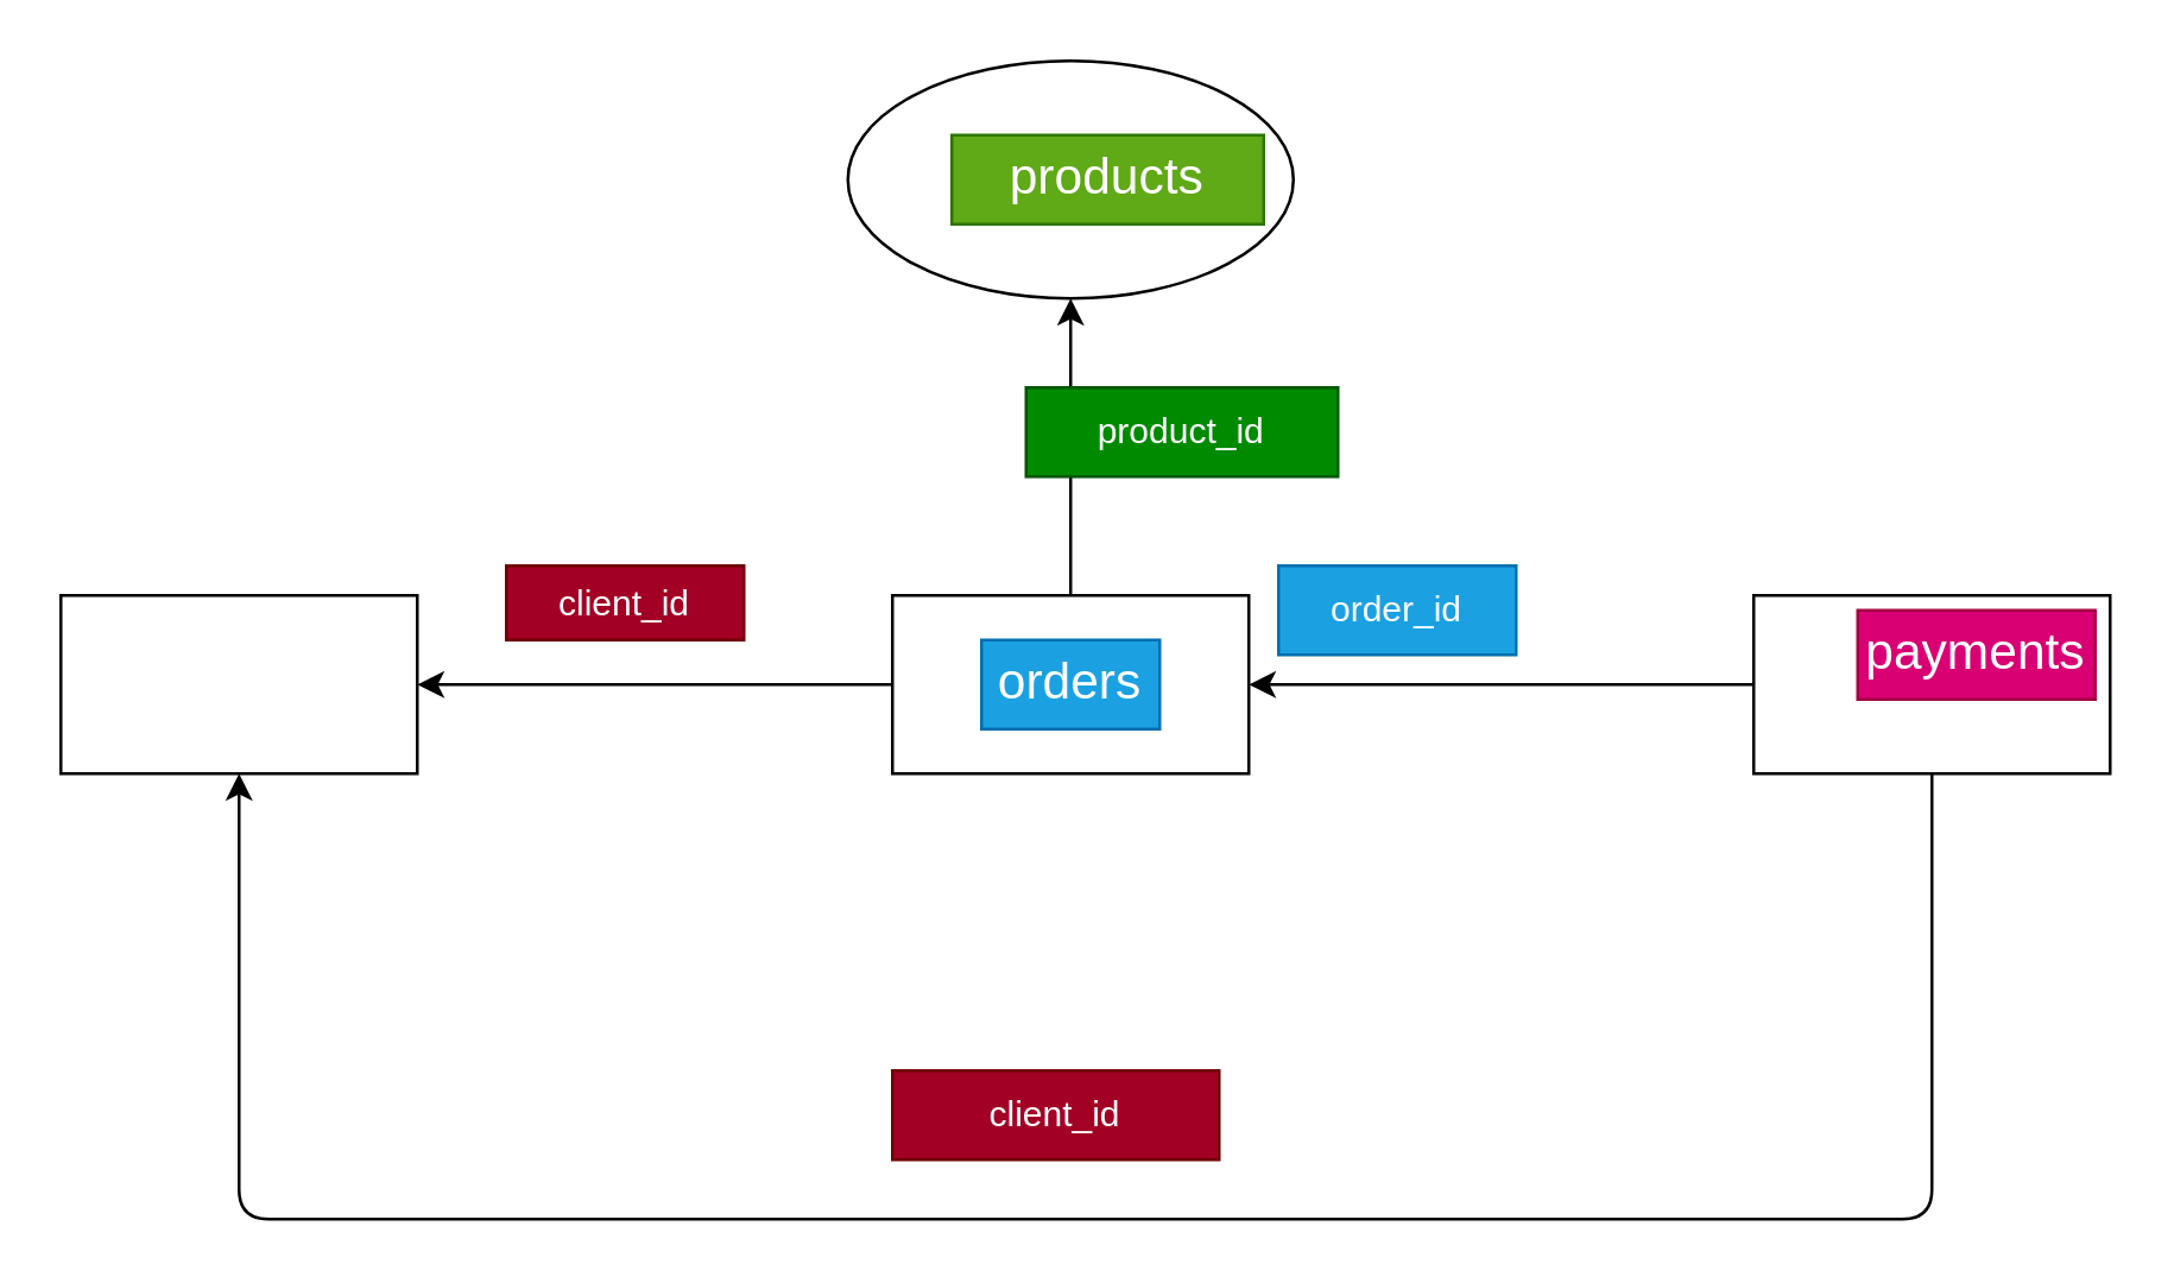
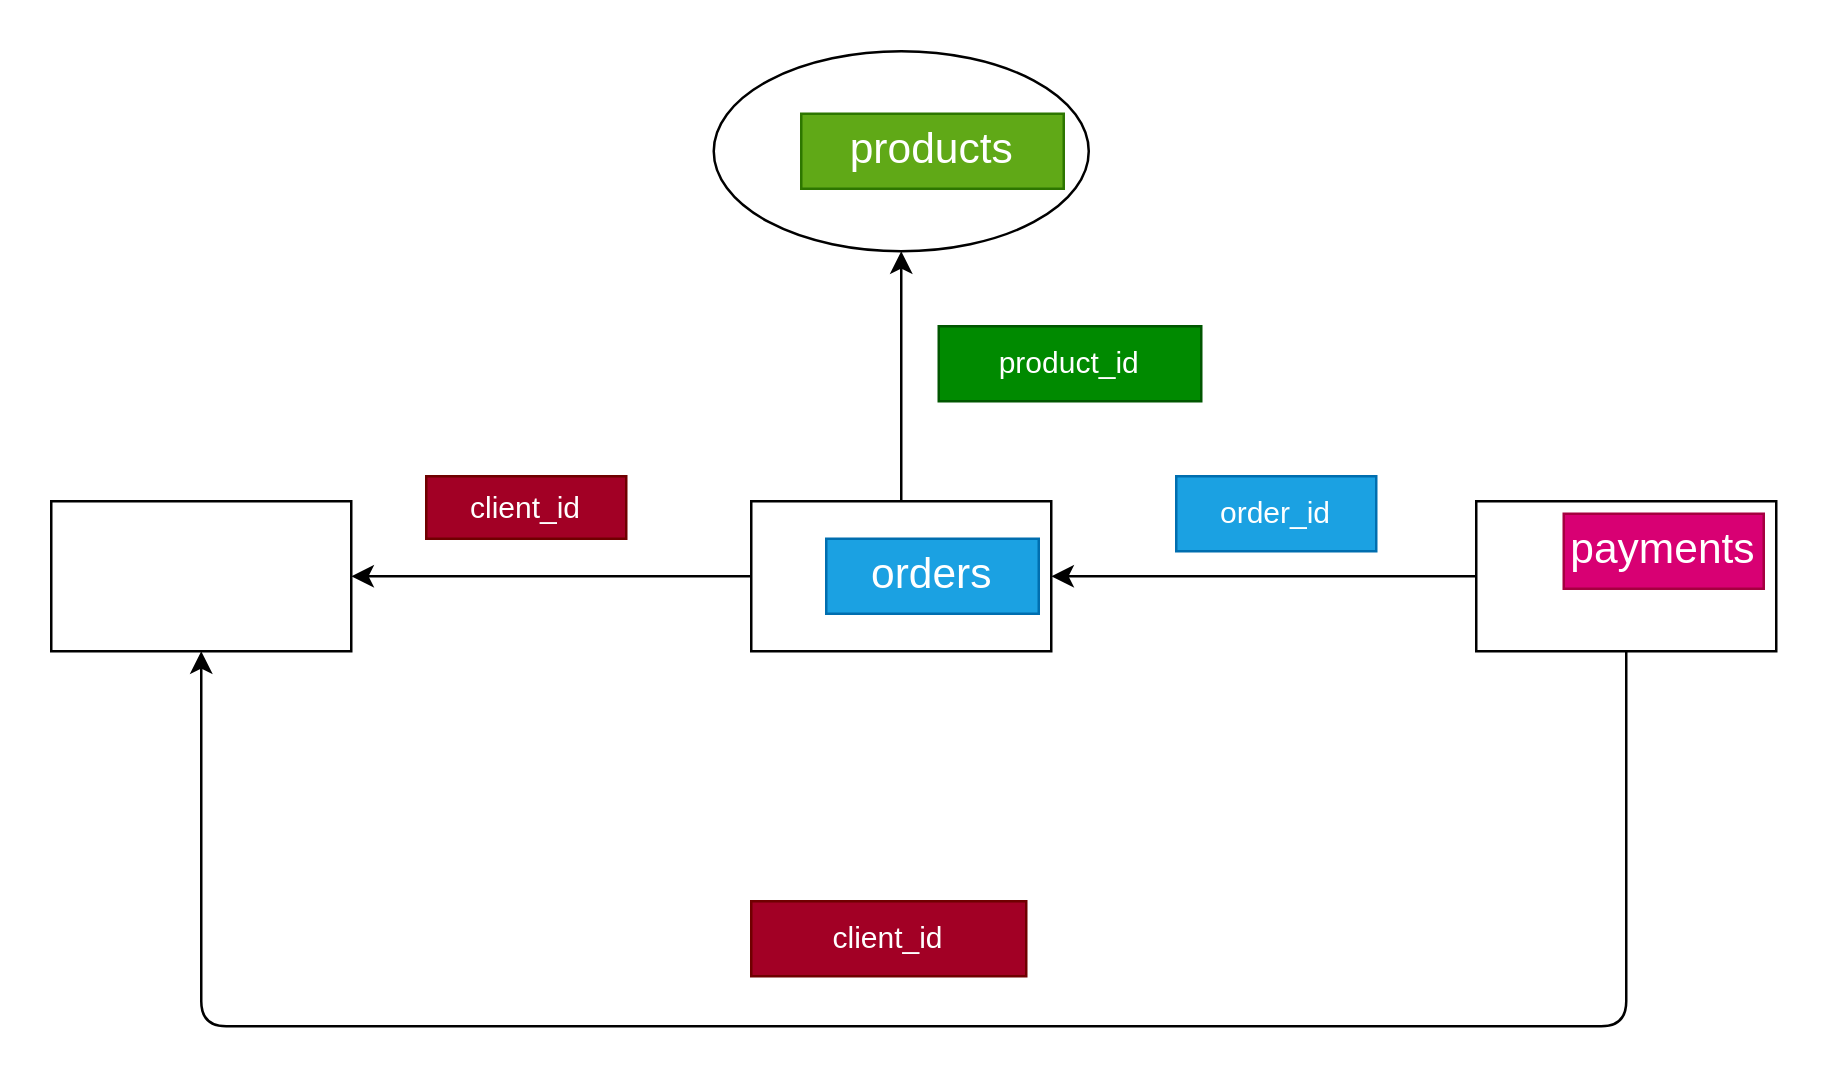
  <mxCell id="0" />
  <mxCell id="1" parent="0" />
  <mxCell id="2" value="" style="whiteSpace=wrap;html=1;" vertex="1" parent="1"><mxGeometry x="300" y="200" width="120" height="60" as="geometry" /></mxCell>
  <mxCell id="3" value="" style="whiteSpace=wrap;html=1;" vertex="1" parent="1"><mxGeometry x="590" y="200" width="120" height="60" as="geometry" /></mxCell>
  <mxCell id="4" value="" style="ellipse;whiteSpace=wrap;html=1;" vertex="1" parent="1"><mxGeometry x="285" y="20" width="150" height="80" as="geometry" /></mxCell>
  <mxCell id="5" value="&lt;font style=&quot;font-size: 17px;&quot;&gt;products&lt;/font&gt;" style="text;strokeColor=#2D7600;align=center;fillColor=#60a917;html=1;verticalAlign=middle;whiteSpace=wrap;rounded=0;fontColor=#ffffff;" vertex="1" parent="1"><mxGeometry x="320" y="45" width="105" height="30" as="geometry" /></mxCell>
- <mxCell id="6" value="&lt;font style=&quot;font-size: 17px;&quot;&gt;orders&lt;/font&gt;" style="text;strokeColor=#006EAF;align=center;fillColor=#1ba1e2;html=1;verticalAlign=middle;whiteSpace=wrap;rounded=0;fontColor=#ffffff;" vertex="1" parent="1"><mxGeometry x="330" y="215" width="60" height="30" as="geometry" /></mxCell>
+ <mxCell id="6" value="&lt;font style=&quot;font-size: 17px;&quot;&gt;orders&lt;/font&gt;" style="text;strokeColor=#006EAF;align=center;fillColor=#1ba1e2;html=1;verticalAlign=middle;whiteSpace=wrap;rounded=0;fontColor=#ffffff;" vertex="1" parent="1"><mxGeometry x="330" y="215" width="85" height="30" as="geometry" /></mxCell>
  <mxCell id="7" value="&lt;font style=&quot;font-size: 17px;&quot;&gt;payments&lt;/font&gt;" style="text;strokeColor=#A50040;align=center;fillColor=#d80073;html=1;verticalAlign=middle;whiteSpace=wrap;rounded=0;fontColor=#ffffff;" vertex="1" parent="1"><mxGeometry x="625" y="205" width="80" height="30" as="geometry" /></mxCell>
  <mxCell id="8" value="" style="edgeStyle=none;orthogonalLoop=1;jettySize=auto;html=1;entryX=0.5;entryY=1;entryDx=0;entryDy=0;exitX=0.5;exitY=0;exitDx=0;exitDy=0;" edge="1" parent="1" source="2" target="4"><mxGeometry width="80" relative="1" as="geometry"><mxPoint x="310" y="160" as="sourcePoint" /><mxPoint x="200" y="180" as="targetPoint" /><Array as="points"><mxPoint x="360" y="150" /></Array></mxGeometry></mxCell>
- <mxCell id="9" value="product_id" style="text;strokeColor=#005700;align=center;fillColor=#008a00;html=1;verticalAlign=middle;whiteSpace=wrap;rounded=0;fontColor=#ffffff;" vertex="1" parent="1"><mxGeometry x="345" y="130" width="105" height="30" as="geometry" /></mxCell>
+ <mxCell id="9" value="product_id" style="text;strokeColor=#005700;align=center;fillColor=#008a00;html=1;verticalAlign=middle;whiteSpace=wrap;rounded=0;fontColor=#ffffff;" vertex="1" parent="1"><mxGeometry x="375" y="130" width="105" height="30" as="geometry" /></mxCell>
  <mxCell id="10" value="" style="edgeStyle=none;orthogonalLoop=1;jettySize=auto;html=1;exitX=0;exitY=0.5;exitDx=0;exitDy=0;" edge="1" parent="1" source="2"><mxGeometry width="80" relative="1" as="geometry"><mxPoint x="310" y="160" as="sourcePoint" /><mxPoint x="140" y="230" as="targetPoint" /><Array as="points" /></mxGeometry></mxCell>
  <mxCell id="11" value="client_id" style="text;align=center;html=1;verticalAlign=middle;whiteSpace=wrap;rounded=0;labelBackgroundColor=none;fillColor=#a20025;fontColor=#ffffff;strokeColor=#6F0000;" vertex="1" parent="1"><mxGeometry x="170" y="190" width="80" height="25" as="geometry" /></mxCell>
  <mxCell id="12" value="" style="edgeStyle=none;orthogonalLoop=1;jettySize=auto;html=1;exitX=0;exitY=0.5;exitDx=0;exitDy=0;entryX=1;entryY=0.5;entryDx=0;entryDy=0;" edge="1" parent="1" source="3" target="2"><mxGeometry width="80" relative="1" as="geometry"><mxPoint x="310" y="160" as="sourcePoint" /><mxPoint x="410" y="290" as="targetPoint" /><Array as="points" /></mxGeometry></mxCell>
- <mxCell id="13" value="order_id" style="text;strokeColor=#006EAF;align=center;fillColor=#1ba1e2;html=1;verticalAlign=middle;whiteSpace=wrap;rounded=0;labelBackgroundColor=none;fontColor=#ffffff;" vertex="1" parent="1"><mxGeometry x="430" y="190" width="80" height="30" as="geometry" /></mxCell>
+ <mxCell id="13" value="order_id" style="text;strokeColor=#006EAF;align=center;fillColor=#1ba1e2;html=1;verticalAlign=middle;whiteSpace=wrap;rounded=0;labelBackgroundColor=none;fontColor=#ffffff;" vertex="1" parent="1"><mxGeometry x="470" y="190" width="80" height="30" as="geometry" /></mxCell>
  <mxCell id="14" value="" style="edgeStyle=none;orthogonalLoop=1;jettySize=auto;html=1;entryX=0.5;entryY=1;entryDx=0;entryDy=0;exitX=0.5;exitY=1;exitDx=0;exitDy=0;" edge="1" parent="1" source="3"><mxGeometry width="80" relative="1" as="geometry"><mxPoint x="530" y="340.926" as="sourcePoint" /><mxPoint x="80" y="260" as="targetPoint" /><Array as="points"><mxPoint x="650" y="410" /><mxPoint x="330" y="410" /><mxPoint x="80" y="410" /></Array></mxGeometry></mxCell>
  <mxCell id="15" value="client_id" style="text;strokeColor=#6F0000;align=center;fillColor=#a20025;html=1;verticalAlign=middle;whiteSpace=wrap;rounded=0;labelBackgroundColor=none;fontColor=#ffffff;" vertex="1" parent="1"><mxGeometry x="300" y="360" width="110" height="30" as="geometry" /></mxCell>
  <mxCell id="16" value="" style="whiteSpace=wrap;html=1;labelBackgroundColor=none;strokeColor=default;fillColor=none;" vertex="1" parent="1"><mxGeometry x="20" y="200" width="120" height="60" as="geometry" /></mxCell>
